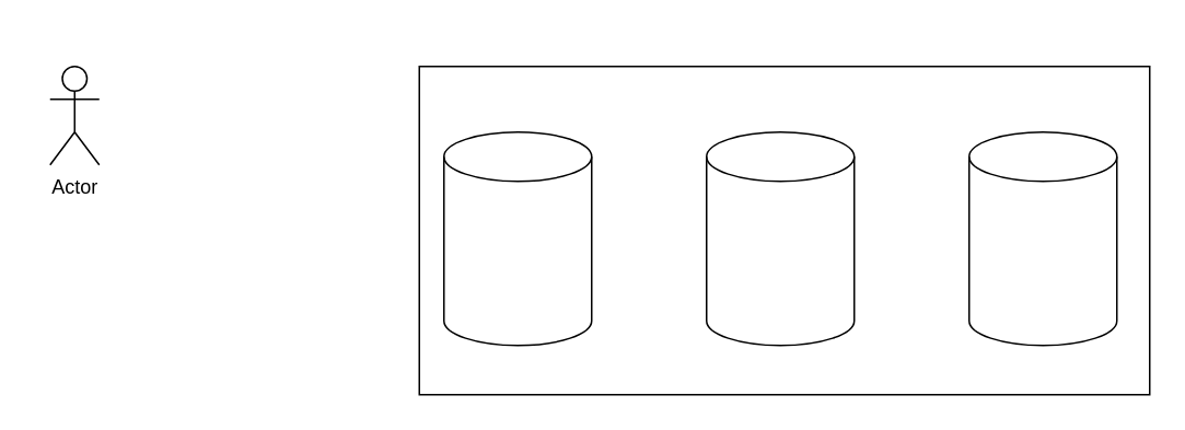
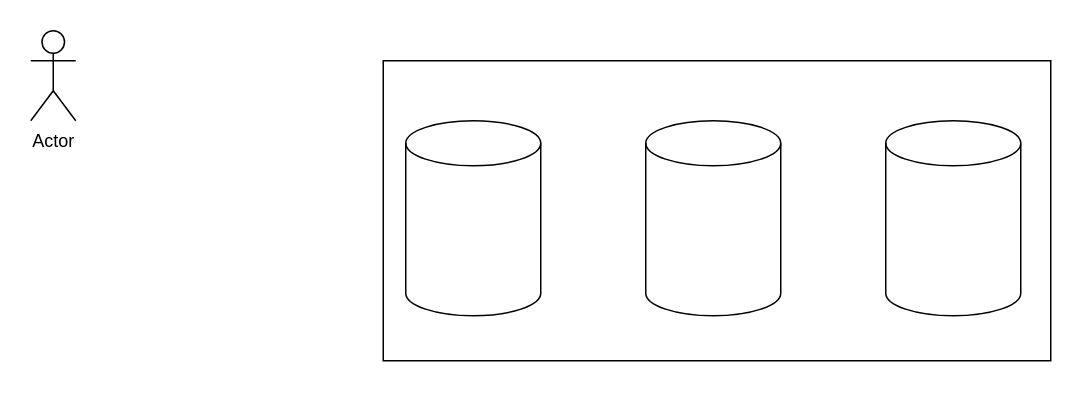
  <mxCell id="0" />
  <mxCell id="1" parent="0" />
  <mxCell id="2" value="" style="rounded=0;whiteSpace=wrap;html=1;" vertex="1" parent="1"><mxGeometry x="255" y="40" width="445" height="200" as="geometry" /></mxCell>
- <mxCell id="3" value="Actor" style="shape=umlActor;verticalLabelPosition=bottom;verticalAlign=top;html=1;outlineConnect=0;" vertex="1" parent="1"><mxGeometry x="30" y="40" width="30" height="60" as="geometry" /></mxCell>
+ <mxCell id="3" value="Actor" style="shape=umlActor;verticalLabelPosition=bottom;verticalAlign=top;html=1;outlineConnect=0;" vertex="1" parent="1"><mxGeometry x="20" y="20" width="30" height="60" as="geometry" /></mxCell>
  <mxCell id="4" value="" style="shape=cylinder3;whiteSpace=wrap;html=1;boundedLbl=1;backgroundOutline=1;size=15;" vertex="1" parent="1"><mxGeometry x="270" y="80" width="90" height="130" as="geometry" /></mxCell>
  <mxCell id="5" value="" style="shape=cylinder3;whiteSpace=wrap;html=1;boundedLbl=1;backgroundOutline=1;size=15;" vertex="1" parent="1"><mxGeometry x="430" y="80" width="90" height="130" as="geometry" /></mxCell>
  <mxCell id="6" value="" style="shape=cylinder3;whiteSpace=wrap;html=1;boundedLbl=1;backgroundOutline=1;size=15;" vertex="1" parent="1"><mxGeometry x="590" y="80" width="90" height="130" as="geometry" /></mxCell>
